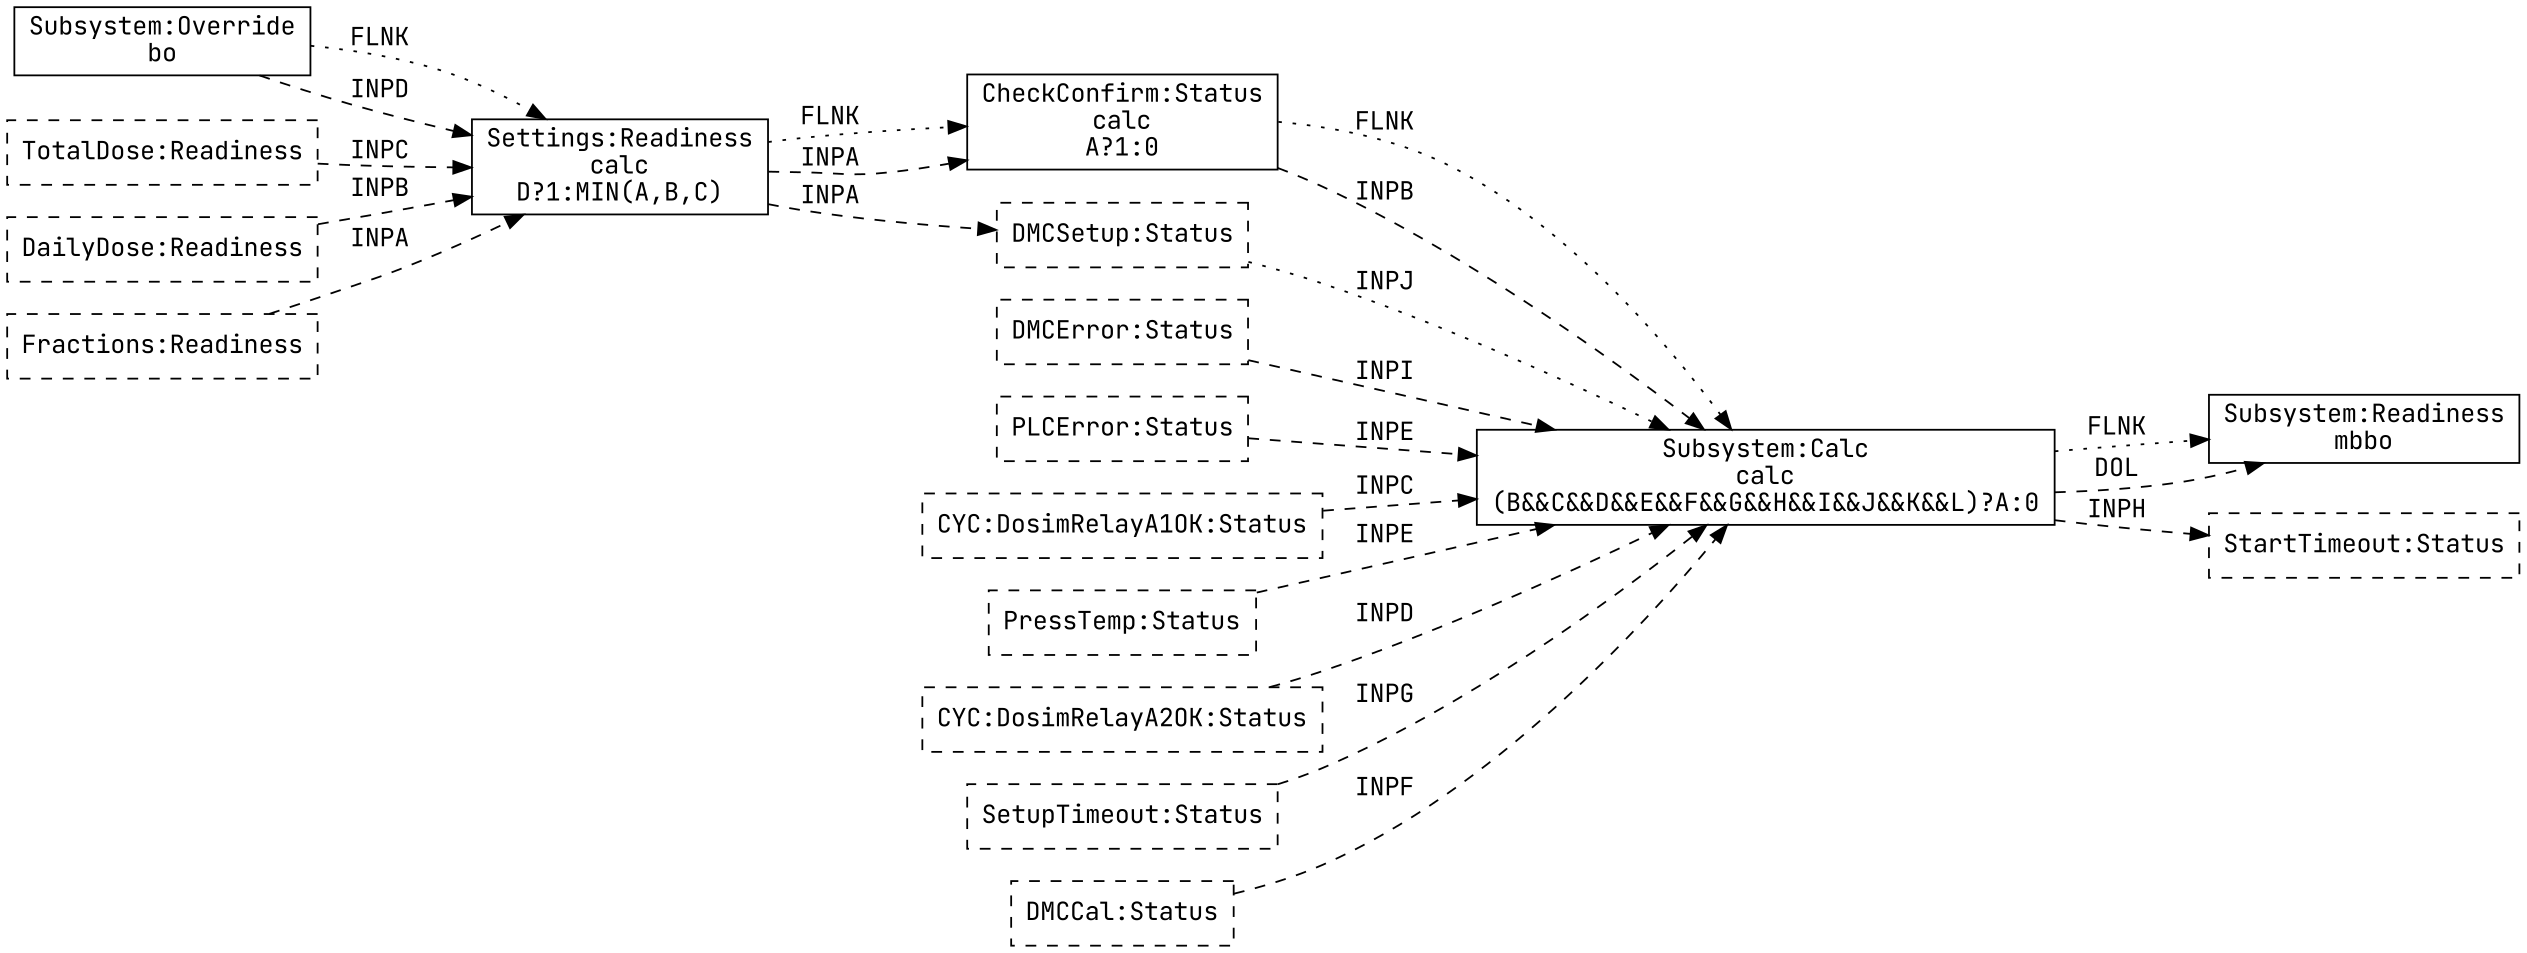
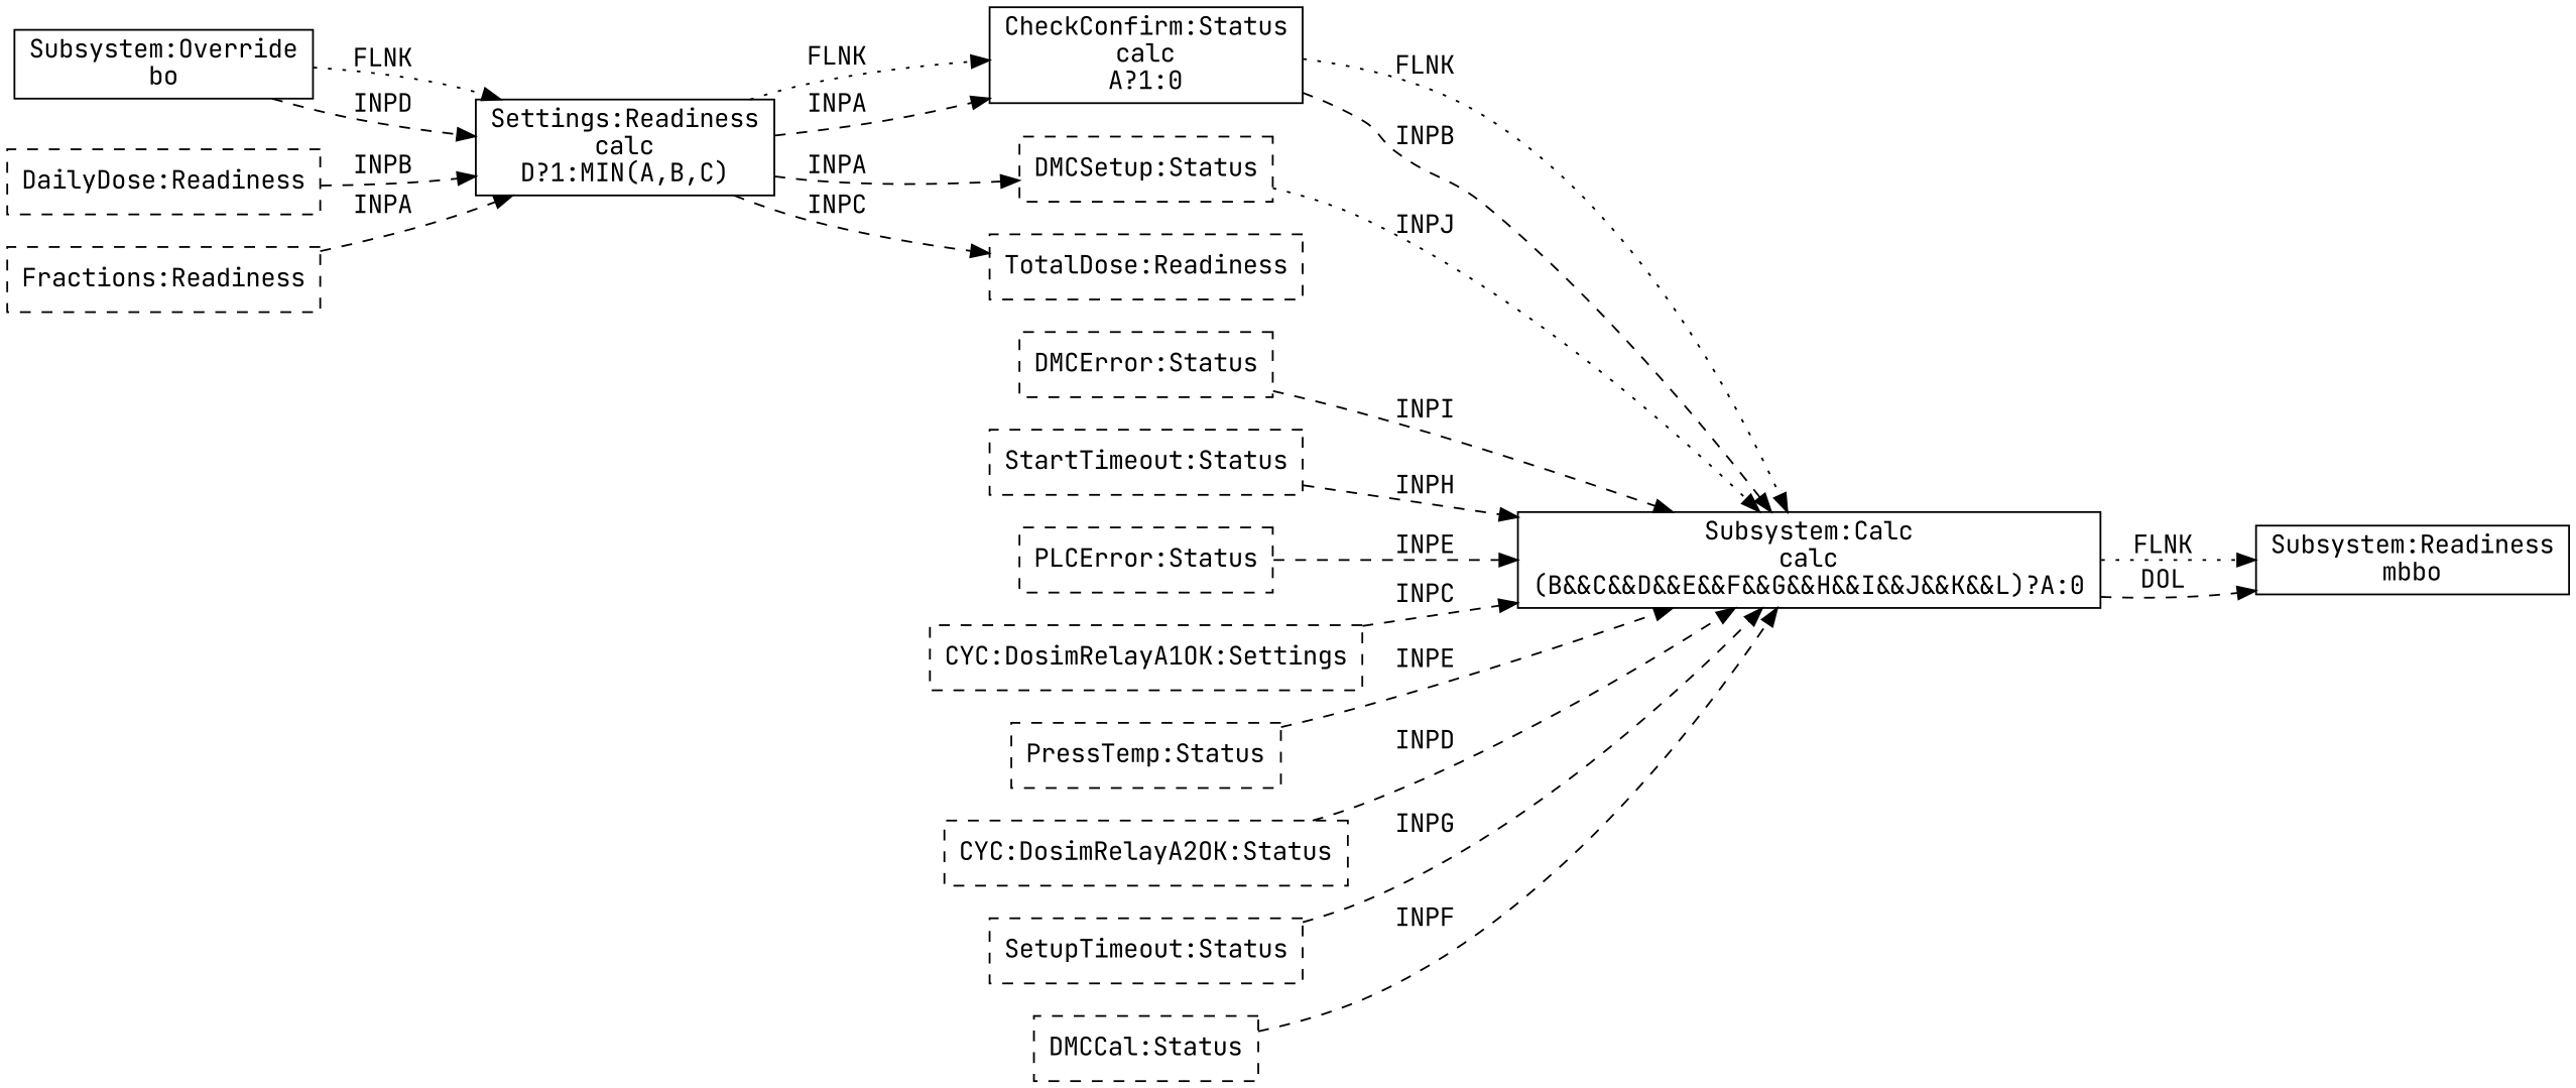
  digraph {
    fontname="JetBrains Mono"
    rankdir=LR
    node [fontname="JetBrains Mono" shape=box style=dashed]
    edge [fontname="JetBrains Mono" style=dashed]
    n1 [label="Subsystem:Override\nbo" style=""]
    n2 [label="Settings:Readiness\ncalc\nD?1:MIN(A,B,C)" style=""]
    n3 [label="CheckConfirm:Status\ncalc\nA?1:0" style=""]
    "DMCSetup:Status"
    n5 [label="Subsystem:Calc\ncalc\n(B&&C&&D&&E&&F&&G&&H&&I&&J&&K&&L)?A:0" style=""]
    n6 [label="Subsystem:Readiness\nmbbo" style=""]
    "TotalDose:Readiness"
    "DailyDose:Readiness"
    "Fractions:Readiness"
    "DMCError:Status"
    "StartTimeout:Status"
    "PLCError:Status"
-   "CYC:DosimRelayA1OK:Status"
+   "CYC:DosimRelayA1OK:Status" [label="CYC:DosimRelayA1OK:Settings"]
    "PressTemp:Status"
    "CYC:DosimRelayA2OK:Status"
    "SetupTimeout:Status"
    "DMCCal:Status"
    n1 -> n2 [label="FLNK  " style=dotted]
    n1 -> n2 [label="INPD  "]
    n2 -> n3 [label="FLNK  " style=dotted]
    n2 -> n3 [label="INPA  "]
    n2 -> "DMCSetup:Status" [label="INPA  "]
    n3 -> n5 [label="FLNK  " style=dotted]
    n3 -> n5 [label="INPB  "]
    "DMCSetup:Status" -> n5 [label="INPJ  " style=dotted]
    n5 -> n6 [label="FLNK  " style=dotted]
    n5 -> n6 [label="DOL  "]
-   "TotalDose:Readiness" -> n2 [label="INPC  "]
+   n2 -> "TotalDose:Readiness" [label="INPC  "]
    "DailyDose:Readiness" -> n2 [label="INPB  "]
    "Fractions:Readiness" -> n2 [label="INPA  "]
    "DMCError:Status" -> n5 [label="INPI  "]
-   n5 -> "StartTimeout:Status" [label="INPH  "]
+   "StartTimeout:Status" -> n5 [label="INPH  "]
    "PLCError:Status" -> n5 [label="INPE  "]
    "CYC:DosimRelayA1OK:Status" -> n5 [label="INPC  "]
    "PressTemp:Status" -> n5 [label="INPE  "]
    "CYC:DosimRelayA2OK:Status" -> n5 [label="INPD  "]
    "SetupTimeout:Status" -> n5 [label="INPG  "]
    "DMCCal:Status" -> n5 [label="INPF  "]
  }
